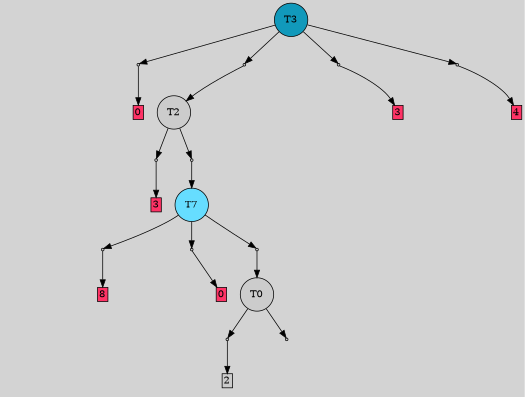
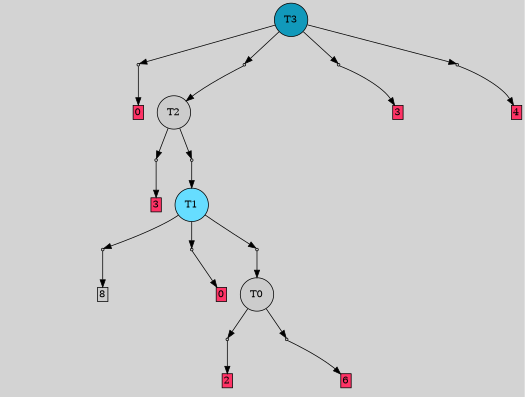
  digraph {
    bgcolor=lightgray
    fontname="DejaVu Serif"
    node [fillcolor="#cccccc" fontname="DejaVu Serif" shape=box style=filled]
    edge [fontname="DejaVu Serif"]
    T3 [fillcolor="#1199bb" shape=circle]
    P7 [shape=point]
    P8 [shape=point]
    P9 [shape=point]
    P10 [shape=point]
    T0 [shape=circle]
    P0 [shape=point]
    P1 [shape=point]
    n9 [label="7|0&2|7#0|0&#92;n" style=invis fillcolor=""]
-   n10 [height=0 label=2 margin=0.03 width=0]
+   n10 [fillcolor="#ff3366" height=0 label=2 margin=0.03 width=0]
    n11 [label="8|0&1|7#3|0&#92;n" style=invis fillcolor=""]
-   T1 [fillcolor="#66ddff" shape=circle label=T7]
+   n12 [fillcolor="#ff3366" height=0 label=6 margin=0.03 width=0]
+   T1 [fillcolor="#66ddff" shape=circle]
    P2 [shape=point]
    P3 [shape=point]
    P4 [shape=point]
    n17 [label="7|0&1|5#4|0&#92;n" style=invis fillcolor=""]
-   n18 [fillcolor="#ff3366" height=0 label=8 margin=0.03 width=0]
+   n18 [height=0 label=8 margin=0.03 width=0]
    n19 [label="0|0&3|2#3|3&#92;n" style=invis fillcolor=""]
    n20 [fillcolor="#ff3366" height=0 label=0 margin=0.03 width=0]
    n21 [label="2|4&4|4#3|5&#92;n0|0&0|6#0|4&#92;n" style=invis fillcolor=""]
    T2 [shape=circle]
    P5 [shape=point]
    P6 [shape=point]
    n25 [label="8|4&3|5#4|6&#92;n2|0&2|7#0|4&#92;n" style=invis fillcolor=""]
    n26 [fillcolor="#ff3366" height=0 label=3 margin=0.03 width=0]
    n27 [label="2|0&4|0#1|5&#92;n" style=invis fillcolor=""]
    n28 [label="1|0&3|7#3|1&#92;n" style=invis fillcolor=""]
    n29 [fillcolor="#ff3366" height=0 label=0 margin=0.03 width=0]
    n30 [label="0|6&2|4#3|3&#92;n1|4&0|6#3|1&#92;n2|0&2|7#0|4&#92;n" style=invis fillcolor=""]
    n31 [label="2|0&2|7#2|4&#92;n" style=invis fillcolor=""]
    n32 [fillcolor="#ff3366" height=0 label=3 margin=0.03 width=0]
    n33 [label="3|0&3|0#0|1&#92;n" style=invis fillcolor=""]
    n34 [fillcolor="#ff3366" height=0 label=4 margin=0.03 width=0]
    subgraph sub_1 {
      rank=same
      T3
    }
    T3 -> P7
    T3 -> P8
    T3 -> P9
    T3 -> P10
    P7 -> n28 [style=invis]
    P7 -> n29
    P8 -> T2
    P8 -> n30 [style=invis]
    P9 -> n31 [style=invis]
    P9 -> n32
    P10 -> n33 [style=invis]
    P10 -> n34
    T0 -> P0
    T0 -> P1
    P0 -> n9 [style=invis]
    P0 -> n10
    P1 -> n11 [style=invis]
+   P1 -> n12
    T1 -> P2
    T1 -> P3
    T1 -> P4
    P2 -> n17 [style=invis]
    P2 -> n18
    P3 -> n19 [style=invis]
    P3 -> n20
    P4 -> T0
    P4 -> n21 [style=invis]
    T2 -> P5
    T2 -> P6
    P5 -> n25 [style=invis]
    P5 -> n26
    P6 -> T1
    P6 -> n27 [style=invis]
  }
